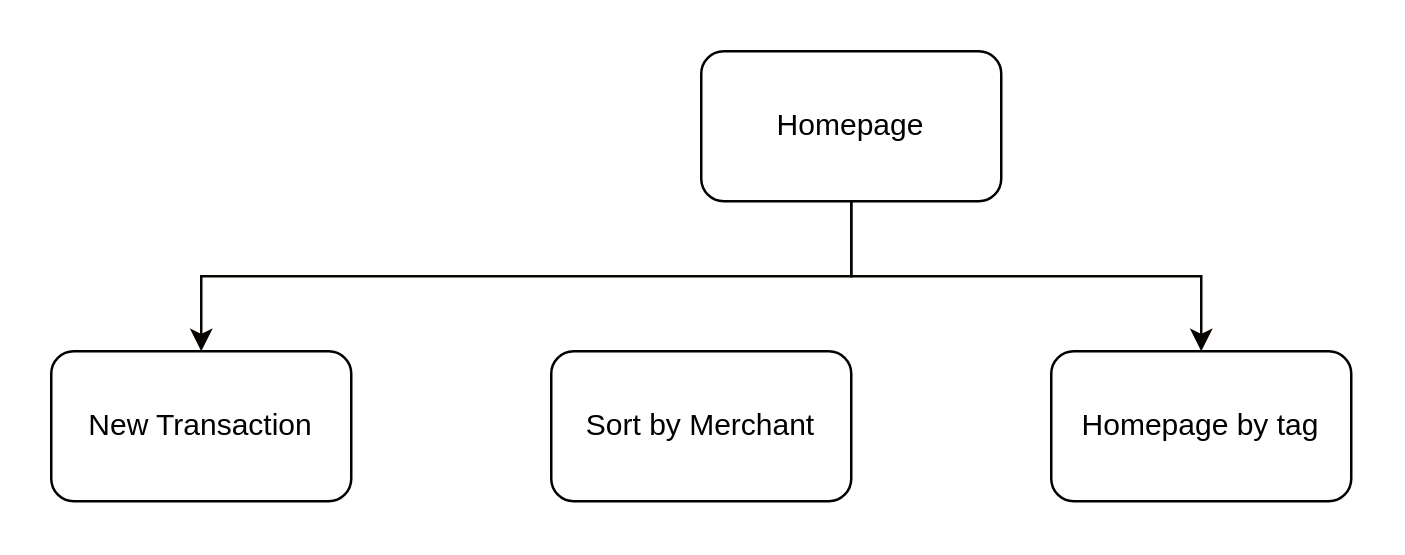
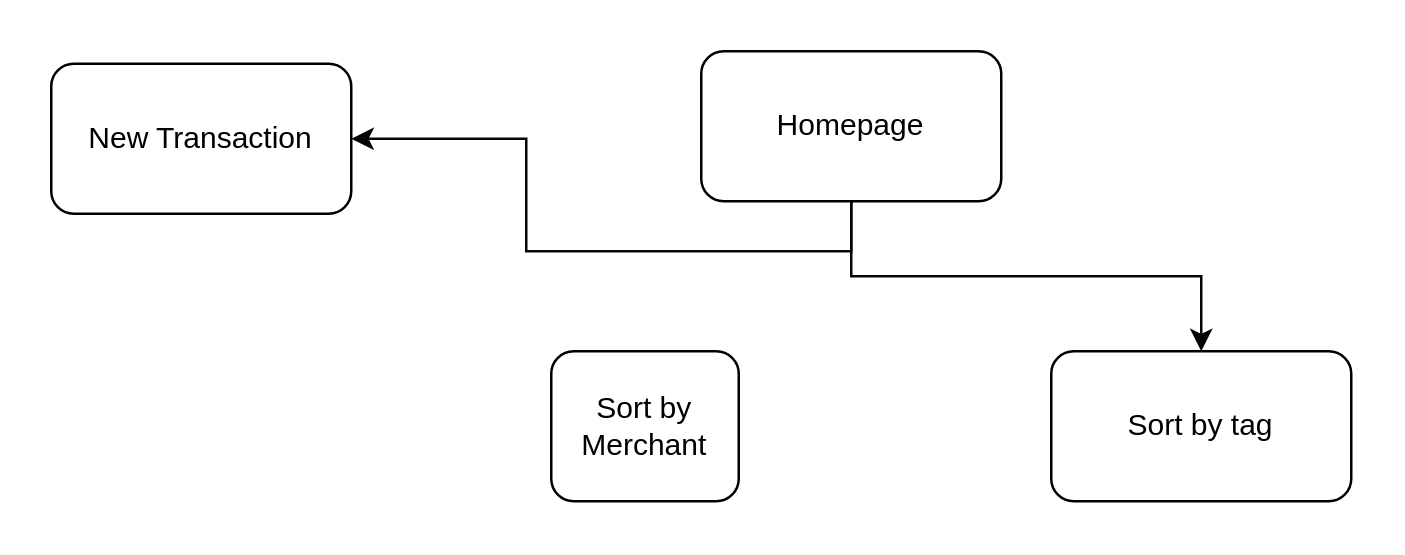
  <mxCell id="0" />
  <mxCell id="1" parent="0" />
  <mxCell id="2" style="edgeStyle=orthogonalEdgeStyle;rounded=0;orthogonalLoop=1;jettySize=auto;html=1;strokeColor=#080400;fontColor=#000000;exitX=0.5;exitY=1;exitDx=0;exitDy=0;" edge="1" parent="1" source="4" target="5"><mxGeometry relative="1" as="geometry" /></mxCell>
  <mxCell id="3" style="edgeStyle=orthogonalEdgeStyle;rounded=0;orthogonalLoop=1;jettySize=auto;html=1;entryX=0.5;entryY=0;entryDx=0;entryDy=0;strokeColor=#080400;fontColor=#000000;" edge="1" parent="1" target="7"><mxGeometry relative="1" as="geometry"><mxPoint x="340" y="80" as="sourcePoint" /><Array as="points"><mxPoint x="340" y="110" /><mxPoint x="480" y="110" /></Array></mxGeometry></mxCell>
  <mxCell id="4" value="Homepage" style="rounded=1;whiteSpace=wrap;html=1;fontColor=#000000;" vertex="1" parent="1"><mxGeometry x="280" y="20" width="120" height="60" as="geometry" /></mxCell>
- <mxCell id="5" value="New Transaction" style="rounded=1;whiteSpace=wrap;html=1;fontColor=#000000;" vertex="1" parent="1"><mxGeometry x="20" y="140" width="120" height="60" as="geometry" /></mxCell>
- <mxCell id="6" value="Sort by Merchant" style="rounded=1;whiteSpace=wrap;html=1;fontColor=#000000;" vertex="1" parent="1"><mxGeometry x="220" y="140" width="120" height="60" as="geometry" /></mxCell>
- <mxCell id="7" value="Homepage by tag" style="rounded=1;whiteSpace=wrap;html=1;fontColor=#000000;" vertex="1" parent="1"><mxGeometry x="420" y="140" width="120" height="60" as="geometry" /></mxCell>
+ <mxCell id="5" value="New Transaction" style="rounded=1;whiteSpace=wrap;html=1;fontColor=#000000;" vertex="1" parent="1"><mxGeometry x="20" y="25" width="120" height="60" as="geometry" /></mxCell>
+ <mxCell id="6" value="Sort by Merchant" style="rounded=1;whiteSpace=wrap;html=1;fontColor=#000000;" vertex="1" parent="1"><mxGeometry x="220" y="140" width="75" height="60" as="geometry" /></mxCell>
+ <mxCell id="7" value="Sort by tag" style="rounded=1;whiteSpace=wrap;html=1;fontColor=#000000;" vertex="1" parent="1"><mxGeometry x="420" y="140" width="120" height="60" as="geometry" /></mxCell>
